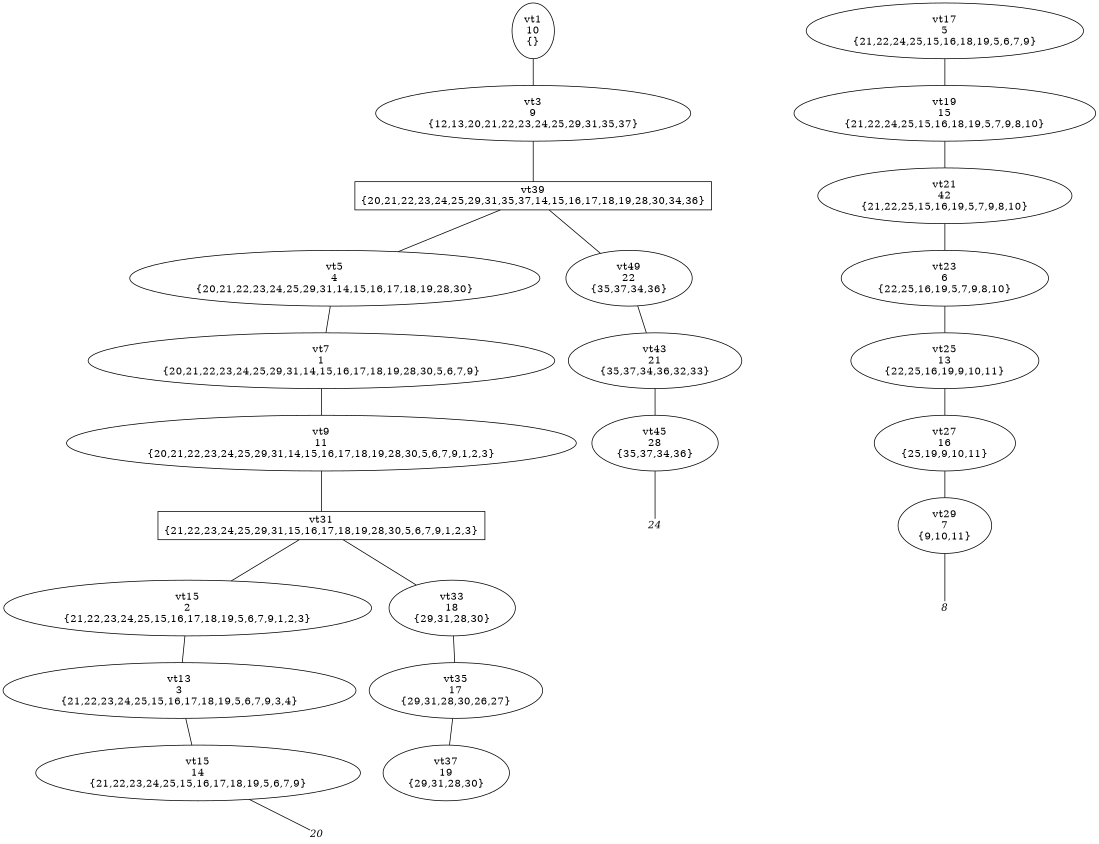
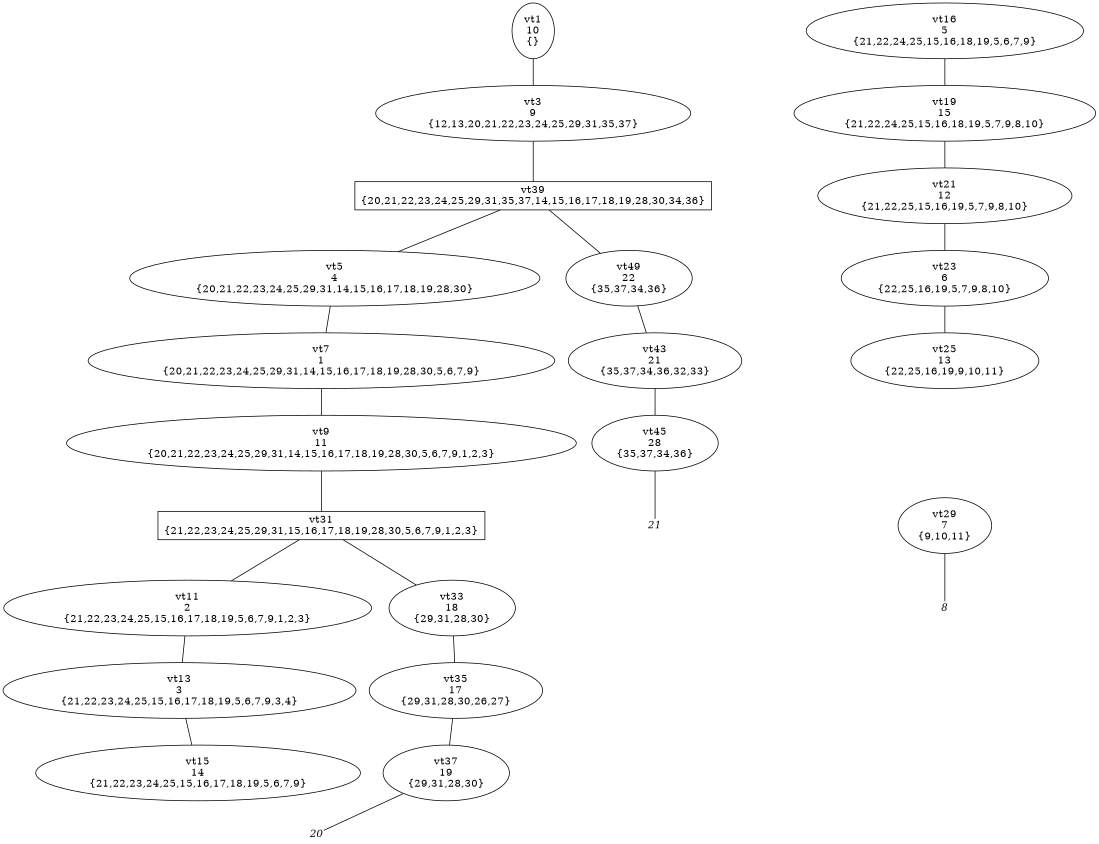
  digraph {
    node [shape=ellipse]
    edge [arrowhead=none]
    n1 [label="vt1\n10\n{}"]
    n2 [label="vt3\n9\n{12,13,20,21,22,23,24,25,29,31,35,37}"]
    n3 [label="vt39\n{20,21,22,23,24,25,29,31,35,37,14,15,16,17,18,19,28,30,34,36}" shape=box]
    n4 [label="vt5\n4\n{20,21,22,23,24,25,29,31,14,15,16,17,18,19,28,30}"]
    n5 [label="vt49\n22\n{35,37,34,36}"]
    n6 [label="vt7\n1\n{20,21,22,23,24,25,29,31,14,15,16,17,18,19,28,30,5,6,7,9}"]
    n7 [label="vt43\n21\n{35,37,34,36,32,33}"]
    n8 [label="vt9\n11\n{20,21,22,23,24,25,29,31,14,15,16,17,18,19,28,30,5,6,7,9,1,2,3}"]
    n9 [label="vt31\n{21,22,23,24,25,29,31,15,16,17,18,19,28,30,5,6,7,9,1,2,3}" shape=box]
-   n10 [label="vt15\n2\n{21,22,23,24,25,15,16,17,18,19,5,6,7,9,1,2,3}"]
+   n10 [label="vt11\n2\n{21,22,23,24,25,15,16,17,18,19,5,6,7,9,1,2,3}"]
    n11 [label="vt33\n18\n{29,31,28,30}"]
    n12 [label="vt13\n3\n{21,22,23,24,25,15,16,17,18,19,5,6,7,9,3,4}"]
    n13 [label="vt35\n17\n{29,31,28,30,26,27}"]
    n14 [label="vt15\n14\n{21,22,23,24,25,15,16,17,18,19,5,6,7,9}"]
-   n15 [label="vt17\n5\n{21,22,24,25,15,16,18,19,5,6,7,9}"]
+   n15 [label="vt16\n5\n{21,22,24,25,15,16,18,19,5,6,7,9}"]
    n16 [label="vt19\n15\n{21,22,24,25,15,16,18,19,5,7,9,8,10}"]
-   n17 [label="vt21\n42\n{21,22,25,15,16,19,5,7,9,8,10}"]
+   n17 [label="vt21\n12\n{21,22,25,15,16,19,5,7,9,8,10}"]
    n18 [label="vt23\n6\n{22,25,16,19,5,7,9,8,10}"]
    n19 [label="vt25\n13\n{22,25,16,19,9,10,11}"]
-   n20 [label="vt27\n16\n{25,19,9,10,11}"]
    n21 [label="vt29\n7\n{9,10,11}"]
    n22 [fixedsize=true fontname="Times-Italic" fontsize=14 height=.25 label=8 shape=plaintext width=.25]
    n23 [label="vt37\n19\n{29,31,28,30}"]
    n24 [fixedsize=true fontname="Times-Italic" fontsize=14 height=.25 label=20 shape=plaintext width=.25]
    n25 [label="vt45\n28\n{35,37,34,36}"]
-   n26 [fixedsize=true fontname="Times-Italic" fontsize=14 height=.25 label=24 shape=plaintext width=.25]
+   n26 [fixedsize=true fontname="Times-Italic" fontsize=14 height=.25 label=21 shape=plaintext width=.25]
    n1 -> n2
    n2 -> n3
    n3 -> n4
    n3 -> n5
    n4 -> n6
    n5 -> n7
    n6 -> n8
    n7 -> n25
    n8 -> n9
    n9 -> n10
    n9 -> n11
    n10 -> n12
    n11 -> n13
    n12 -> n14
    n13 -> n23
    n15 -> n16
    n16 -> n17
    n17 -> n18
    n18 -> n19
-   n19 -> n20
-   n20 -> n21
    n21 -> n22
-   n14 -> n24
+   n23 -> n24
    n25 -> n26
  }
